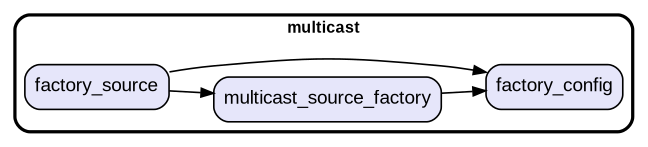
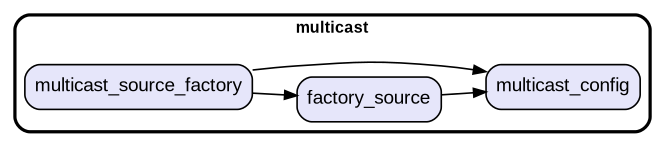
  digraph {
    fontname="Arial Black"
    fontsize=13
    penwidth=2.6
    rankdir=LR
    style=rounded
    node [fillcolor=Lavender fontname=Arial fontsize=15 penwidth=1.3 shape=rect style="filled,rounded"]
    edge [penwidth=1.3]
    n1 [label=multicast_source_factory]
    n2 [label=factory_source]
-   n3 [label=factory_config]
+   n3 [label=multicast_config]
    subgraph cluster_1 {
      label=multicast
      n1
      n2
      n3
    }
-   n2 -> n1
+   n1 -> n2
    n1 -> n3
    n2 -> n3
  }
